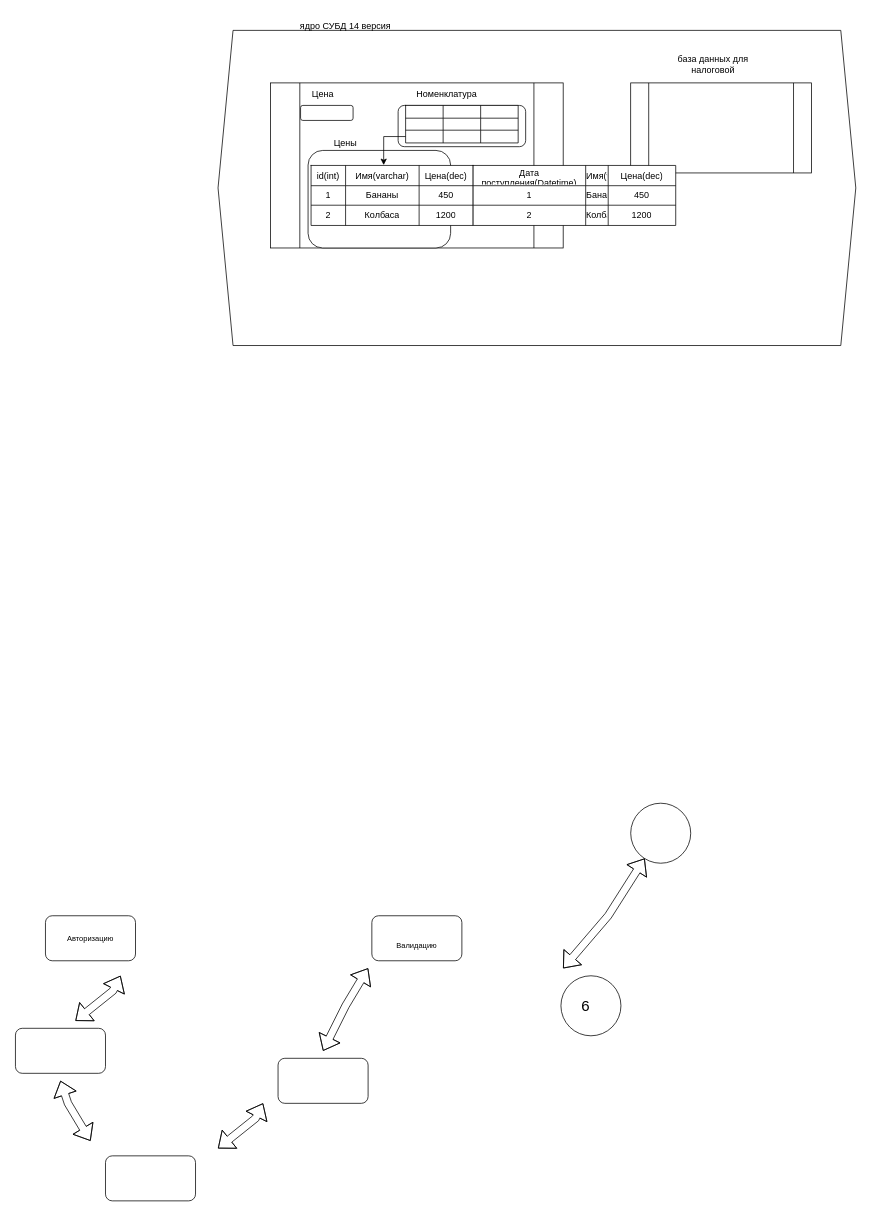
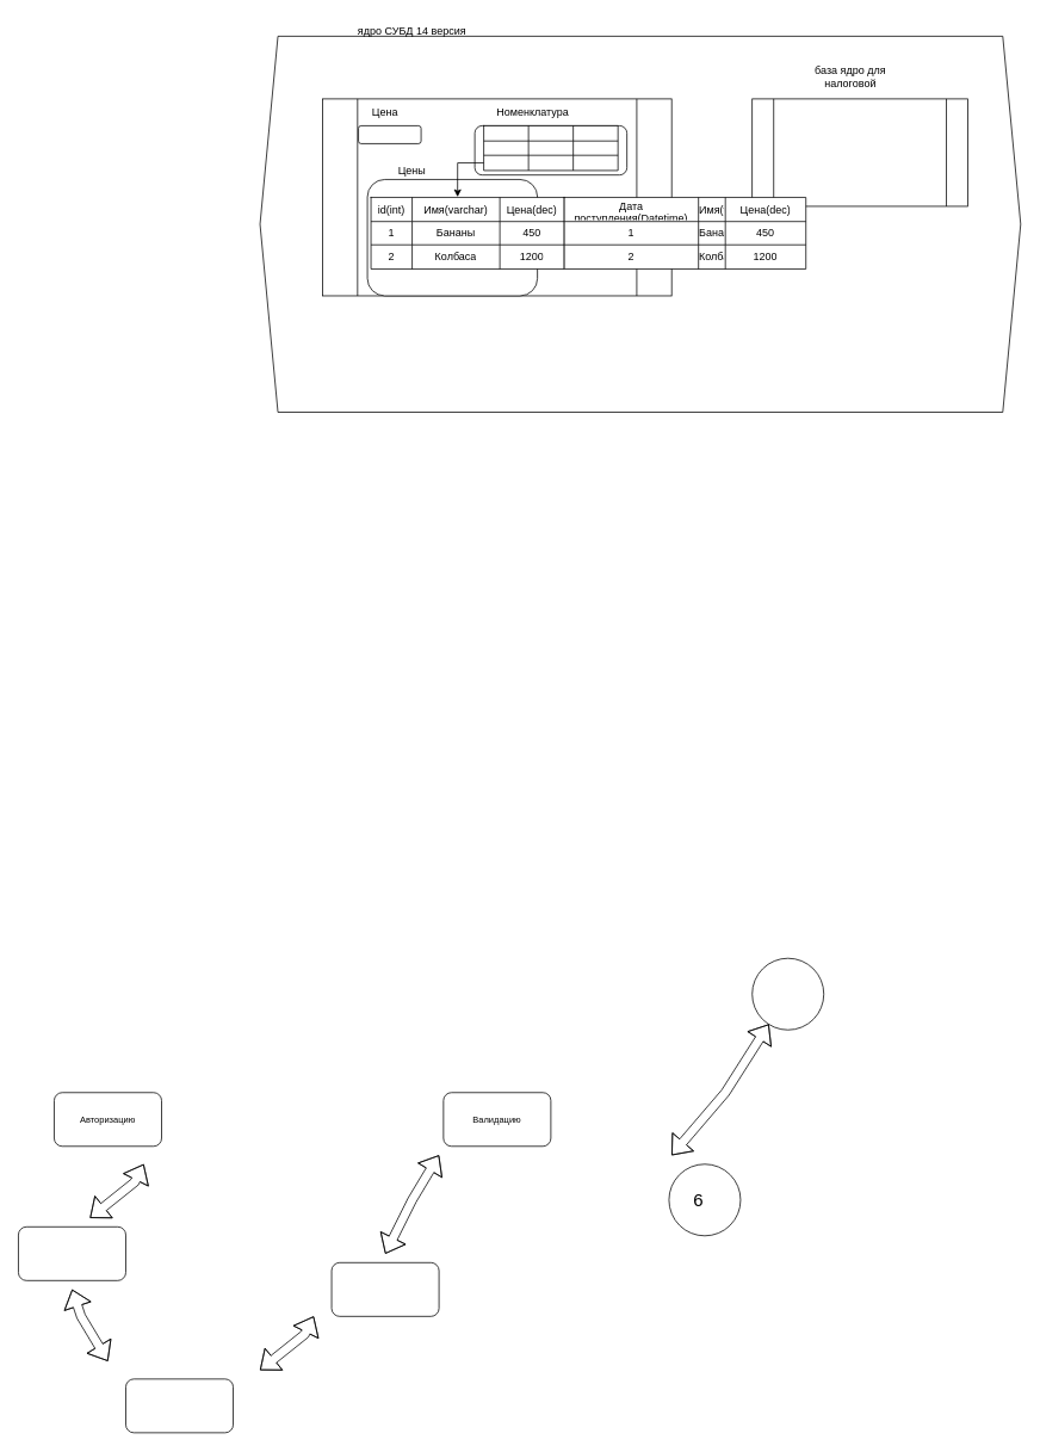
  <mxCell id="0" />
  <mxCell id="1" parent="0" />
  <mxCell id="2" value="" style="shape=hexagon;perimeter=hexagonPerimeter2;whiteSpace=wrap;html=1;fixedSize=1;" vertex="1" parent="1"><mxGeometry x="290" y="40" width="850" height="420" as="geometry" /></mxCell>
  <mxCell id="3" value="ядро СУБД 14 версия&lt;br&gt;" style="text;html=1;strokeColor=none;fillColor=none;align=center;verticalAlign=middle;whiteSpace=wrap;rounded=0;" vertex="1" parent="1"><mxGeometry x="380" y="20" width="160" height="30" as="geometry" /></mxCell>
  <mxCell id="4" value="" style="shape=process;whiteSpace=wrap;html=1;backgroundOutline=1;" vertex="1" parent="1"><mxGeometry x="360" y="110" width="390" height="220" as="geometry" /></mxCell>
  <mxCell id="5" value="" style="shape=process;whiteSpace=wrap;html=1;backgroundOutline=1;" vertex="1" parent="1"><mxGeometry x="840" y="110" width="241" height="120" as="geometry" /></mxCell>
- <mxCell id="6" value="база данных для налоговой" style="text;html=1;strokeColor=none;fillColor=none;align=center;verticalAlign=middle;whiteSpace=wrap;rounded=0;" vertex="1" parent="1"><mxGeometry x="880" y="70" width="140" height="30" as="geometry" /></mxCell>
+ <mxCell id="6" value="база ядро для налоговой" style="text;html=1;strokeColor=none;fillColor=none;align=center;verticalAlign=middle;whiteSpace=wrap;rounded=0;" vertex="1" parent="1"><mxGeometry x="880" y="70" width="140" height="30" as="geometry" /></mxCell>
  <mxCell id="7" value="" style="rounded=1;whiteSpace=wrap;html=1;" vertex="1" parent="1"><mxGeometry x="400" y="140" width="70" height="20" as="geometry" /></mxCell>
  <mxCell id="8" value="Цена" style="text;html=1;strokeColor=none;fillColor=none;align=center;verticalAlign=middle;whiteSpace=wrap;rounded=0;" vertex="1" parent="1"><mxGeometry x="400" y="110" width="60" height="30" as="geometry" /></mxCell>
  <mxCell id="9" value="" style="rounded=1;whiteSpace=wrap;html=1;" vertex="1" parent="1"><mxGeometry x="530" y="140" width="170" height="55" as="geometry" /></mxCell>
  <mxCell id="10" value="Номенклатура" style="text;html=1;strokeColor=none;fillColor=none;align=center;verticalAlign=middle;whiteSpace=wrap;rounded=0;" vertex="1" parent="1"><mxGeometry x="550" y="118.75" width="90" height="12.5" as="geometry" /></mxCell>
  <mxCell id="11" value="" style="rounded=1;whiteSpace=wrap;html=1;" vertex="1" parent="1"><mxGeometry x="410" y="200" width="190" height="130" as="geometry" /></mxCell>
  <mxCell id="12" value="Цены" style="text;html=1;strokeColor=none;fillColor=none;align=center;verticalAlign=middle;whiteSpace=wrap;rounded=0;" vertex="1" parent="1"><mxGeometry x="430" y="175" width="60" height="30" as="geometry" /></mxCell>
  <mxCell id="13" value="" style="shape=table;html=1;whiteSpace=wrap;startSize=0;container=1;collapsible=0;childLayout=tableLayout;fontSize=6;" vertex="1" parent="1"><mxGeometry x="414" y="220" width="216" height="80" as="geometry" /></mxCell>
  <mxCell id="14" value="" style="shape=tableRow;horizontal=0;startSize=0;swimlaneHead=0;swimlaneBody=0;top=0;left=0;bottom=0;right=0;collapsible=0;dropTarget=0;fillColor=none;points=[[0,0.5],[1,0.5]];portConstraint=eastwest;" vertex="1" parent="13"><mxGeometry width="216" height="27" as="geometry" /></mxCell>
  <mxCell id="15" value="id(int)" style="shape=partialRectangle;html=1;whiteSpace=wrap;connectable=0;fillColor=none;top=0;left=0;bottom=0;right=0;overflow=hidden;" vertex="1" parent="14"><mxGeometry width="46" height="27" as="geometry"><mxRectangle width="46" height="27" as="alternateBounds" /></mxGeometry></mxCell>
  <mxCell id="16" value="Имя(varchar)" style="shape=partialRectangle;html=1;whiteSpace=wrap;connectable=0;fillColor=none;top=0;left=0;bottom=0;right=0;overflow=hidden;" vertex="1" parent="14"><mxGeometry x="46" width="98" height="27" as="geometry"><mxRectangle width="98" height="27" as="alternateBounds" /></mxGeometry></mxCell>
  <mxCell id="17" value="Цена(dec)" style="shape=partialRectangle;html=1;whiteSpace=wrap;connectable=0;fillColor=none;top=0;left=0;bottom=0;right=0;overflow=hidden;" vertex="1" parent="14"><mxGeometry x="144" width="72" height="27" as="geometry"><mxRectangle width="72" height="27" as="alternateBounds" /></mxGeometry></mxCell>
  <mxCell id="18" value="" style="shape=tableRow;horizontal=0;startSize=0;swimlaneHead=0;swimlaneBody=0;top=0;left=0;bottom=0;right=0;collapsible=0;dropTarget=0;fillColor=none;points=[[0,0.5],[1,0.5]];portConstraint=eastwest;" vertex="1" parent="13"><mxGeometry y="27" width="216" height="26" as="geometry" /></mxCell>
  <mxCell id="19" value="1" style="shape=partialRectangle;html=1;whiteSpace=wrap;connectable=0;fillColor=none;top=0;left=0;bottom=0;right=0;overflow=hidden;" vertex="1" parent="18"><mxGeometry width="46" height="26" as="geometry"><mxRectangle width="46" height="26" as="alternateBounds" /></mxGeometry></mxCell>
  <mxCell id="20" value="Бананы" style="shape=partialRectangle;html=1;whiteSpace=wrap;connectable=0;fillColor=none;top=0;left=0;bottom=0;right=0;overflow=hidden;" vertex="1" parent="18"><mxGeometry x="46" width="98" height="26" as="geometry"><mxRectangle width="98" height="26" as="alternateBounds" /></mxGeometry></mxCell>
  <mxCell id="21" value="450" style="shape=partialRectangle;html=1;whiteSpace=wrap;connectable=0;fillColor=none;top=0;left=0;bottom=0;right=0;overflow=hidden;" vertex="1" parent="18"><mxGeometry x="144" width="72" height="26" as="geometry"><mxRectangle width="72" height="26" as="alternateBounds" /></mxGeometry></mxCell>
  <mxCell id="22" value="" style="shape=tableRow;horizontal=0;startSize=0;swimlaneHead=0;swimlaneBody=0;top=0;left=0;bottom=0;right=0;collapsible=0;dropTarget=0;fillColor=none;points=[[0,0.5],[1,0.5]];portConstraint=eastwest;" vertex="1" parent="13"><mxGeometry y="53" width="216" height="27" as="geometry" /></mxCell>
  <mxCell id="23" value="2" style="shape=partialRectangle;html=1;whiteSpace=wrap;connectable=0;fillColor=none;top=0;left=0;bottom=0;right=0;overflow=hidden;" vertex="1" parent="22"><mxGeometry width="46" height="27" as="geometry"><mxRectangle width="46" height="27" as="alternateBounds" /></mxGeometry></mxCell>
  <mxCell id="24" value="Колбаса" style="shape=partialRectangle;html=1;whiteSpace=wrap;connectable=0;fillColor=none;top=0;left=0;bottom=0;right=0;overflow=hidden;" vertex="1" parent="22"><mxGeometry x="46" width="98" height="27" as="geometry"><mxRectangle width="98" height="27" as="alternateBounds" /></mxGeometry></mxCell>
  <mxCell id="25" value="1200" style="shape=partialRectangle;html=1;whiteSpace=wrap;connectable=0;fillColor=none;top=0;left=0;bottom=0;right=0;overflow=hidden;pointerEvents=1;" vertex="1" parent="22"><mxGeometry x="144" width="72" height="27" as="geometry"><mxRectangle width="72" height="27" as="alternateBounds" /></mxGeometry></mxCell>
  <mxCell id="26" value="" style="shape=table;html=1;whiteSpace=wrap;startSize=0;container=1;collapsible=0;childLayout=tableLayout;fontSize=6;" vertex="1" parent="1"><mxGeometry x="630" y="220" width="270" height="80" as="geometry" /></mxCell>
  <mxCell id="27" value="" style="shape=tableRow;horizontal=0;startSize=0;swimlaneHead=0;swimlaneBody=0;top=0;left=0;bottom=0;right=0;collapsible=0;dropTarget=0;fillColor=none;points=[[0,0.5],[1,0.5]];portConstraint=eastwest;" vertex="1" parent="26"><mxGeometry width="270" height="27" as="geometry" /></mxCell>
  <mxCell id="28" value="Дата поступления(Datetime)" style="shape=partialRectangle;html=1;whiteSpace=wrap;connectable=0;fillColor=none;top=0;left=0;bottom=0;right=0;overflow=hidden;" vertex="1" parent="27"><mxGeometry width="150" height="27" as="geometry"><mxRectangle width="150" height="27" as="alternateBounds" /></mxGeometry></mxCell>
  <mxCell id="29" value="Имя(varchar)" style="shape=partialRectangle;html=1;whiteSpace=wrap;connectable=0;fillColor=none;top=0;left=0;bottom=0;right=0;overflow=hidden;" vertex="1" parent="27"><mxGeometry x="150" width="30" height="27" as="geometry"><mxRectangle width="30" height="27" as="alternateBounds" /></mxGeometry></mxCell>
  <mxCell id="30" value="Цена(dec)" style="shape=partialRectangle;html=1;whiteSpace=wrap;connectable=0;fillColor=none;top=0;left=0;bottom=0;right=0;overflow=hidden;" vertex="1" parent="27"><mxGeometry x="180" width="90" height="27" as="geometry"><mxRectangle width="90" height="27" as="alternateBounds" /></mxGeometry></mxCell>
  <mxCell id="31" value="" style="shape=tableRow;horizontal=0;startSize=0;swimlaneHead=0;swimlaneBody=0;top=0;left=0;bottom=0;right=0;collapsible=0;dropTarget=0;fillColor=none;points=[[0,0.5],[1,0.5]];portConstraint=eastwest;" vertex="1" parent="26"><mxGeometry y="27" width="270" height="26" as="geometry" /></mxCell>
  <mxCell id="32" value="1" style="shape=partialRectangle;html=1;whiteSpace=wrap;connectable=0;fillColor=none;top=0;left=0;bottom=0;right=0;overflow=hidden;" vertex="1" parent="31"><mxGeometry width="150" height="26" as="geometry"><mxRectangle width="150" height="26" as="alternateBounds" /></mxGeometry></mxCell>
  <mxCell id="33" value="Бананы" style="shape=partialRectangle;html=1;whiteSpace=wrap;connectable=0;fillColor=none;top=0;left=0;bottom=0;right=0;overflow=hidden;" vertex="1" parent="31"><mxGeometry x="150" width="30" height="26" as="geometry"><mxRectangle width="30" height="26" as="alternateBounds" /></mxGeometry></mxCell>
  <mxCell id="34" value="450" style="shape=partialRectangle;html=1;whiteSpace=wrap;connectable=0;fillColor=none;top=0;left=0;bottom=0;right=0;overflow=hidden;" vertex="1" parent="31"><mxGeometry x="180" width="90" height="26" as="geometry"><mxRectangle width="90" height="26" as="alternateBounds" /></mxGeometry></mxCell>
  <mxCell id="35" value="" style="shape=tableRow;horizontal=0;startSize=0;swimlaneHead=0;swimlaneBody=0;top=0;left=0;bottom=0;right=0;collapsible=0;dropTarget=0;fillColor=none;points=[[0,0.5],[1,0.5]];portConstraint=eastwest;" vertex="1" parent="26"><mxGeometry y="53" width="270" height="27" as="geometry" /></mxCell>
  <mxCell id="36" value="2" style="shape=partialRectangle;html=1;whiteSpace=wrap;connectable=0;fillColor=none;top=0;left=0;bottom=0;right=0;overflow=hidden;" vertex="1" parent="35"><mxGeometry width="150" height="27" as="geometry"><mxRectangle width="150" height="27" as="alternateBounds" /></mxGeometry></mxCell>
  <mxCell id="37" value="Колбаса" style="shape=partialRectangle;html=1;whiteSpace=wrap;connectable=0;fillColor=none;top=0;left=0;bottom=0;right=0;overflow=hidden;" vertex="1" parent="35"><mxGeometry x="150" width="30" height="27" as="geometry"><mxRectangle width="30" height="27" as="alternateBounds" /></mxGeometry></mxCell>
  <mxCell id="38" value="1200" style="shape=partialRectangle;html=1;whiteSpace=wrap;connectable=0;fillColor=none;top=0;left=0;bottom=0;right=0;overflow=hidden;pointerEvents=1;" vertex="1" parent="35"><mxGeometry x="180" width="90" height="27" as="geometry"><mxRectangle width="90" height="27" as="alternateBounds" /></mxGeometry></mxCell>
  <mxCell id="39" value="" style="shape=table;html=1;whiteSpace=wrap;startSize=0;container=1;collapsible=0;childLayout=tableLayout;fontSize=6;" vertex="1" parent="1"><mxGeometry x="540" y="140" width="150" height="50" as="geometry" /></mxCell>
  <mxCell id="40" value="" style="shape=tableRow;horizontal=0;startSize=0;swimlaneHead=0;swimlaneBody=0;top=0;left=0;bottom=0;right=0;collapsible=0;dropTarget=0;fillColor=none;points=[[0,0.5],[1,0.5]];portConstraint=eastwest;fontSize=6;" vertex="1" parent="39"><mxGeometry width="150" height="17" as="geometry" /></mxCell>
  <mxCell id="41" value="" style="shape=partialRectangle;html=1;whiteSpace=wrap;connectable=0;fillColor=none;top=0;left=0;bottom=0;right=0;overflow=hidden;fontSize=6;" vertex="1" parent="40"><mxGeometry width="50" height="17" as="geometry"><mxRectangle width="50" height="17" as="alternateBounds" /></mxGeometry></mxCell>
  <mxCell id="42" value="" style="shape=partialRectangle;html=1;whiteSpace=wrap;connectable=0;fillColor=none;top=0;left=0;bottom=0;right=0;overflow=hidden;fontSize=6;" vertex="1" parent="40"><mxGeometry x="50" width="50" height="17" as="geometry"><mxRectangle width="50" height="17" as="alternateBounds" /></mxGeometry></mxCell>
  <mxCell id="43" value="" style="shape=partialRectangle;html=1;whiteSpace=wrap;connectable=0;fillColor=none;top=0;left=0;bottom=0;right=0;overflow=hidden;fontSize=6;" vertex="1" parent="40"><mxGeometry x="100" width="50" height="17" as="geometry"><mxRectangle width="50" height="17" as="alternateBounds" /></mxGeometry></mxCell>
  <mxCell id="44" value="" style="shape=tableRow;horizontal=0;startSize=0;swimlaneHead=0;swimlaneBody=0;top=0;left=0;bottom=0;right=0;collapsible=0;dropTarget=0;fillColor=none;points=[[0,0.5],[1,0.5]];portConstraint=eastwest;fontSize=6;" vertex="1" parent="39"><mxGeometry y="17" width="150" height="16" as="geometry" /></mxCell>
  <mxCell id="45" value="" style="shape=partialRectangle;html=1;whiteSpace=wrap;connectable=0;fillColor=none;top=0;left=0;bottom=0;right=0;overflow=hidden;fontSize=6;" vertex="1" parent="44"><mxGeometry width="50" height="16" as="geometry"><mxRectangle width="50" height="16" as="alternateBounds" /></mxGeometry></mxCell>
  <mxCell id="46" value="" style="shape=partialRectangle;html=1;whiteSpace=wrap;connectable=0;fillColor=none;top=0;left=0;bottom=0;right=0;overflow=hidden;fontSize=6;" vertex="1" parent="44"><mxGeometry x="50" width="50" height="16" as="geometry"><mxRectangle width="50" height="16" as="alternateBounds" /></mxGeometry></mxCell>
  <mxCell id="47" value="" style="shape=partialRectangle;html=1;whiteSpace=wrap;connectable=0;fillColor=none;top=0;left=0;bottom=0;right=0;overflow=hidden;fontSize=6;" vertex="1" parent="44"><mxGeometry x="100" width="50" height="16" as="geometry"><mxRectangle width="50" height="16" as="alternateBounds" /></mxGeometry></mxCell>
  <mxCell id="48" value="" style="shape=tableRow;horizontal=0;startSize=0;swimlaneHead=0;swimlaneBody=0;top=0;left=0;bottom=0;right=0;collapsible=0;dropTarget=0;fillColor=none;points=[[0,0.5],[1,0.5]];portConstraint=eastwest;fontSize=6;" vertex="1" parent="39"><mxGeometry y="33" width="150" height="17" as="geometry" /></mxCell>
  <mxCell id="49" value="" style="shape=partialRectangle;html=1;whiteSpace=wrap;connectable=0;fillColor=none;top=0;left=0;bottom=0;right=0;overflow=hidden;fontSize=6;" vertex="1" parent="48"><mxGeometry width="50" height="17" as="geometry"><mxRectangle width="50" height="17" as="alternateBounds" /></mxGeometry></mxCell>
  <mxCell id="50" value="" style="shape=partialRectangle;html=1;whiteSpace=wrap;connectable=0;fillColor=none;top=0;left=0;bottom=0;right=0;overflow=hidden;fontSize=6;" vertex="1" parent="48"><mxGeometry x="50" width="50" height="17" as="geometry"><mxRectangle width="50" height="17" as="alternateBounds" /></mxGeometry></mxCell>
  <mxCell id="51" value="" style="shape=partialRectangle;html=1;whiteSpace=wrap;connectable=0;fillColor=none;top=0;left=0;bottom=0;right=0;overflow=hidden;pointerEvents=1;fontSize=6;" vertex="1" parent="48"><mxGeometry x="100" width="50" height="17" as="geometry"><mxRectangle width="50" height="17" as="alternateBounds" /></mxGeometry></mxCell>
  <mxCell id="52" style="edgeStyle=orthogonalEdgeStyle;rounded=0;orthogonalLoop=1;jettySize=auto;html=1;entryX=0.448;entryY=-0.019;entryDx=0;entryDy=0;entryPerimeter=0;fontSize=6;" edge="1" parent="1" source="48" target="14"><mxGeometry relative="1" as="geometry" /></mxCell>
  <mxCell id="53" value="" style="ellipse;whiteSpace=wrap;html=1;aspect=fixed;fontSize=6;" vertex="1" parent="1"><mxGeometry x="840" y="1070" width="80" height="80" as="geometry" /></mxCell>
  <mxCell id="54" value="" style="shape=flexArrow;endArrow=classic;startArrow=classic;html=1;rounded=0;fontSize=6;" edge="1" parent="1" target="53"><mxGeometry width="100" height="100" relative="1" as="geometry"><mxPoint x="750" y="1290" as="sourcePoint" /><mxPoint x="830" y="1170" as="targetPoint" /><Array as="points"><mxPoint x="810" y="1220" /></Array></mxGeometry></mxCell>
  <mxCell id="55" value="" style="ellipse;whiteSpace=wrap;html=1;aspect=fixed;fontSize=6;" vertex="1" parent="1"><mxGeometry x="747" y="1300" width="80" height="80" as="geometry" /></mxCell>
  <mxCell id="56" value="6" style="text;html=1;strokeColor=none;fillColor=none;align=center;verticalAlign=middle;whiteSpace=wrap;rounded=0;fontSize=20;" vertex="1" parent="1"><mxGeometry x="750" y="1325" width="60" height="30" as="geometry" /></mxCell>
  <mxCell id="57" value="" style="rounded=1;whiteSpace=wrap;html=1;fontSize=10;" vertex="1" parent="1"><mxGeometry x="60" y="1220" width="120" height="60" as="geometry" /></mxCell>
  <mxCell id="58" value="" style="rounded=1;whiteSpace=wrap;html=1;fontSize=10;" vertex="1" parent="1"><mxGeometry x="20" y="1370" width="120" height="60" as="geometry" /></mxCell>
  <mxCell id="59" value="" style="rounded=1;whiteSpace=wrap;html=1;fontSize=10;" vertex="1" parent="1"><mxGeometry x="370" y="1410" width="120" height="60" as="geometry" /></mxCell>
  <mxCell id="60" value="" style="rounded=1;whiteSpace=wrap;html=1;fontSize=10;" vertex="1" parent="1"><mxGeometry x="140" y="1540" width="120" height="60" as="geometry" /></mxCell>
  <mxCell id="61" value="" style="shape=flexArrow;endArrow=classic;startArrow=classic;html=1;rounded=0;fontSize=10;" edge="1" parent="1"><mxGeometry width="100" height="100" relative="1" as="geometry"><mxPoint x="120" y="1520" as="sourcePoint" /><mxPoint x="80" y="1440" as="targetPoint" /><Array as="points"><mxPoint x="90" y="1470" /></Array></mxGeometry></mxCell>
  <mxCell id="62" value="" style="shape=flexArrow;endArrow=classic;startArrow=classic;html=1;rounded=0;fontSize=10;" edge="1" parent="1"><mxGeometry width="100" height="100" relative="1" as="geometry"><mxPoint x="430" y="1400" as="sourcePoint" /><mxPoint x="490" y="1290" as="targetPoint" /><Array as="points"><mxPoint x="460" y="1340" /></Array></mxGeometry></mxCell>
  <mxCell id="63" value="" style="shape=flexArrow;endArrow=classic;startArrow=classic;html=1;rounded=0;fontSize=10;" edge="1" parent="1"><mxGeometry width="100" height="100" relative="1" as="geometry"><mxPoint x="100" y="1360" as="sourcePoint" /><mxPoint x="160" y="1300" as="targetPoint" /><Array as="points"><mxPoint x="150" y="1320" /></Array></mxGeometry></mxCell>
  <mxCell id="64" value="" style="shape=flexArrow;endArrow=classic;startArrow=classic;html=1;rounded=0;fontSize=10;" edge="1" parent="1"><mxGeometry width="100" height="100" relative="1" as="geometry"><mxPoint x="290" y="1530" as="sourcePoint" /><mxPoint x="350" y="1470" as="targetPoint" /><Array as="points"><mxPoint x="340" y="1490" /></Array></mxGeometry></mxCell>
  <mxCell id="65" value="" style="rounded=1;whiteSpace=wrap;html=1;fontSize=10;" vertex="1" parent="1"><mxGeometry x="495" y="1220" width="120" height="60" as="geometry" /></mxCell>
  <mxCell id="66" value="Авторизацию" style="text;html=1;strokeColor=none;fillColor=none;align=center;verticalAlign=middle;whiteSpace=wrap;rounded=0;fontSize=10;" vertex="1" parent="1"><mxGeometry x="90" y="1235" width="60" height="30" as="geometry" /></mxCell>
- <mxCell id="67" value="Валидацию" style="text;html=1;strokeColor=none;fillColor=none;align=center;verticalAlign=middle;whiteSpace=wrap;rounded=0;fontSize=10;" vertex="1" parent="1"><mxGeometry x="525" y="1245" width="60" height="30" as="geometry" /></mxCell>
+ <mxCell id="67" value="Валидацию" style="text;html=1;strokeColor=none;fillColor=none;align=center;verticalAlign=middle;whiteSpace=wrap;rounded=0;fontSize=10;" vertex="1" parent="1"><mxGeometry x="525" y="1235" width="60" height="30" as="geometry" /></mxCell>
